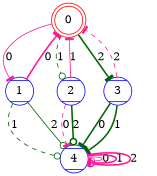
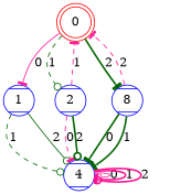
  digraph {
    node [color=blue shape=Mcircle style=striped]
    edge [arrowhead=tee color=deeppink style=bold]
    0 [color=red shape=doublecircle]
    1
    2
-   3
+   3 [label=8]
    4
    0 -> 1 [label=0 style=solid]
    0 -> 2 [arrowhead=odot color=darkgreen label=1 style=dashed]
    0 -> 3 [color=darkgreen label=2]
-   1 -> 0 [label=0]
    1 -> 4 [arrowhead=odot color=darkgreen label=1 style=dashed]
    1 -> 4 [arrowhead=odot color=darkgreen label=2 style=solid]
-   2 -> 0 [label=1 style=solid]
+   2 -> 0 [label=1 style=dashed]
    2 -> 4 [label=0 style=dashed]
    2 -> 4 [arrowhead=odot color=darkgreen label=2]
    3 -> 0 [label=2 style=dashed]
    3 -> 4 [color=darkgreen label=0]
    3 -> 4 [color=darkgreen label=1]
    4 -> 4 [arrowhead=odot label=0 style=solid]
    4 -> 4 [label=1]
    4 -> 4 [arrowhead=odot label=2]
  }
